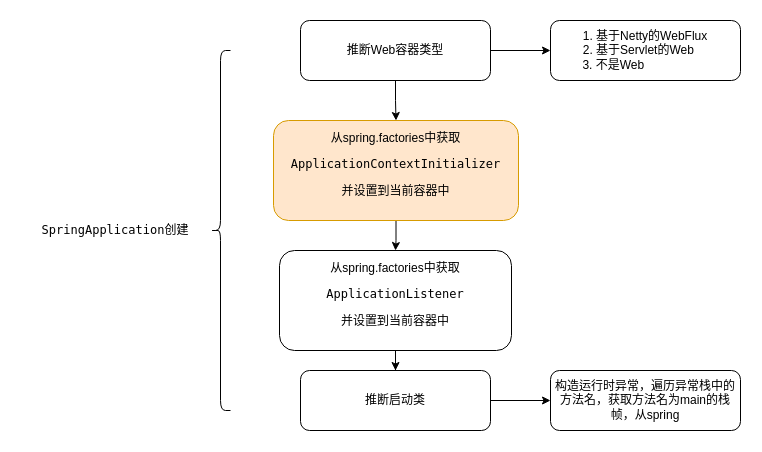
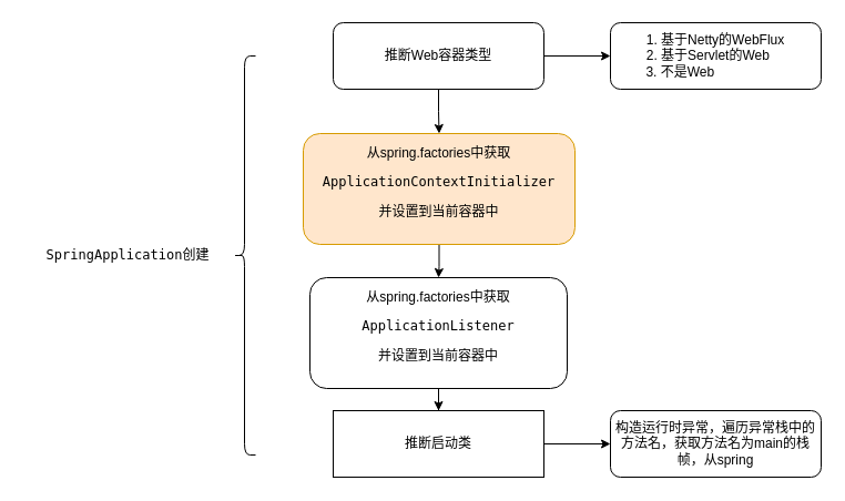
  <mxCell id="0" />
  <mxCell id="1" parent="0" />
  <mxCell id="2" style="edgeStyle=orthogonalEdgeStyle;rounded=0;orthogonalLoop=1;jettySize=auto;html=1;entryX=0.5;entryY=0;entryDx=0;entryDy=0;" edge="1" parent="1" source="4" target="7"><mxGeometry relative="1" as="geometry" /></mxCell>
  <mxCell id="3" style="edgeStyle=orthogonalEdgeStyle;rounded=0;orthogonalLoop=1;jettySize=auto;html=1;exitX=1;exitY=0.5;exitDx=0;exitDy=0;entryX=0;entryY=0.5;entryDx=0;entryDy=0;" edge="1" parent="1" source="4" target="5"><mxGeometry relative="1" as="geometry" /></mxCell>
  <mxCell id="4" value="推断Web容器类型" style="rounded=1;whiteSpace=wrap;html=1;" parent="1" vertex="1"><mxGeometry x="300" y="20" width="190" height="60" as="geometry" /></mxCell>
  <mxCell id="5" value="1. 基于Netty的WebFlux&lt;br&gt;2. 基于Servlet的Web&amp;nbsp; &amp;nbsp;&amp;nbsp;&lt;br&gt;3. 不是Web&amp;nbsp; &amp;nbsp; &amp;nbsp; &amp;nbsp; &amp;nbsp; &amp;nbsp; &amp;nbsp; &amp;nbsp; &amp;nbsp; &amp;nbsp;" style="rounded=1;whiteSpace=wrap;html=1;" parent="1" vertex="1"><mxGeometry x="550" y="20" width="190" height="60" as="geometry" /></mxCell>
  <mxCell id="6" style="edgeStyle=orthogonalEdgeStyle;rounded=0;orthogonalLoop=1;jettySize=auto;html=1;entryX=0.5;entryY=0;entryDx=0;entryDy=0;" edge="1" parent="1" source="7" target="9"><mxGeometry relative="1" as="geometry" /></mxCell>
  <mxCell id="7" value="从spring.factories中获取&lt;br&gt;&lt;pre&gt;ApplicationContextInitializer&lt;/pre&gt;&lt;pre&gt;并设置到当前容器中&lt;/pre&gt;" style="rounded=1;whiteSpace=wrap;html=1;sketch=0;glass=0;shadow=0;fillColor=#ffe6cc;strokeColor=#d79b00;" parent="1" vertex="1"><mxGeometry x="273" y="120" width="245" height="100" as="geometry" /></mxCell>
  <mxCell id="8" value="" style="edgeStyle=orthogonalEdgeStyle;rounded=0;orthogonalLoop=1;jettySize=auto;html=1;" edge="1" parent="1" source="9" target="11"><mxGeometry relative="1" as="geometry" /></mxCell>
  <mxCell id="9" value="从spring.factories中获取&lt;br&gt;&lt;pre&gt;&lt;pre&gt;ApplicationListener&lt;/pre&gt;&lt;/pre&gt;&lt;pre&gt;并设置到当前容器中&lt;/pre&gt;" style="rounded=1;whiteSpace=wrap;html=1;" parent="1" vertex="1"><mxGeometry x="279" y="250" width="232" height="100" as="geometry" /></mxCell>
  <mxCell id="10" style="edgeStyle=orthogonalEdgeStyle;rounded=0;orthogonalLoop=1;jettySize=auto;html=1;exitX=1;exitY=0.5;exitDx=0;exitDy=0;entryX=0;entryY=0.5;entryDx=0;entryDy=0;" edge="1" parent="1" source="11" target="12"><mxGeometry relative="1" as="geometry" /></mxCell>
- <mxCell id="11" value="推断启动类" style="rounded=1;whiteSpace=wrap;html=1;" parent="1" vertex="1"><mxGeometry x="300" y="370" width="190" height="60" as="geometry" /></mxCell>
+ <mxCell id="11" value="推断启动类" style="whiteSpace=wrap;html=1;rounded=0;" parent="1" vertex="1"><mxGeometry x="300" y="370" width="190" height="60" as="geometry" /></mxCell>
  <mxCell id="12" value="构造运行时异常，遍历异常栈中的方法名，获取方法名为main的&lt;span&gt;栈帧，从spring&lt;/span&gt;" style="rounded=1;whiteSpace=wrap;html=1;" vertex="1" parent="1"><mxGeometry x="550" y="370" width="190" height="60" as="geometry" /></mxCell>
  <mxCell id="13" value="" style="shape=curlyBracket;whiteSpace=wrap;html=1;rounded=1;shadow=0;glass=0;sketch=0;" vertex="1" parent="1"><mxGeometry x="210" y="50" width="20" height="360" as="geometry" /></mxCell>
  <mxCell id="14" value="&lt;pre&gt;SpringApplication创建&lt;/pre&gt;" style="text;html=1;strokeColor=none;fillColor=none;align=center;verticalAlign=middle;whiteSpace=wrap;rounded=0;shadow=0;glass=0;sketch=0;" vertex="1" parent="1"><mxGeometry x="20" y="220" width="190" height="20" as="geometry" /></mxCell>
